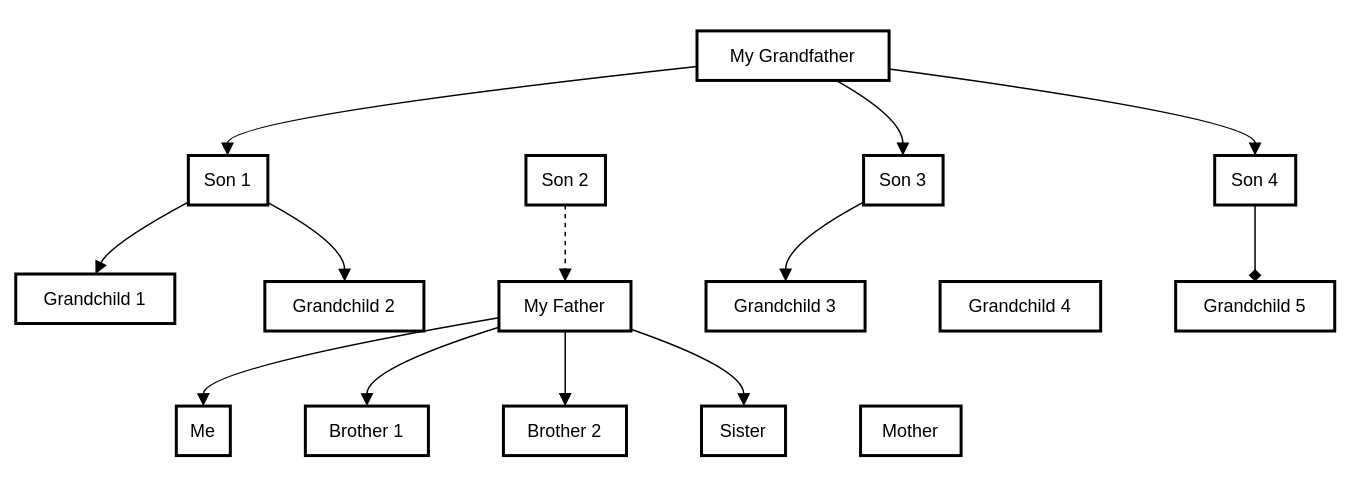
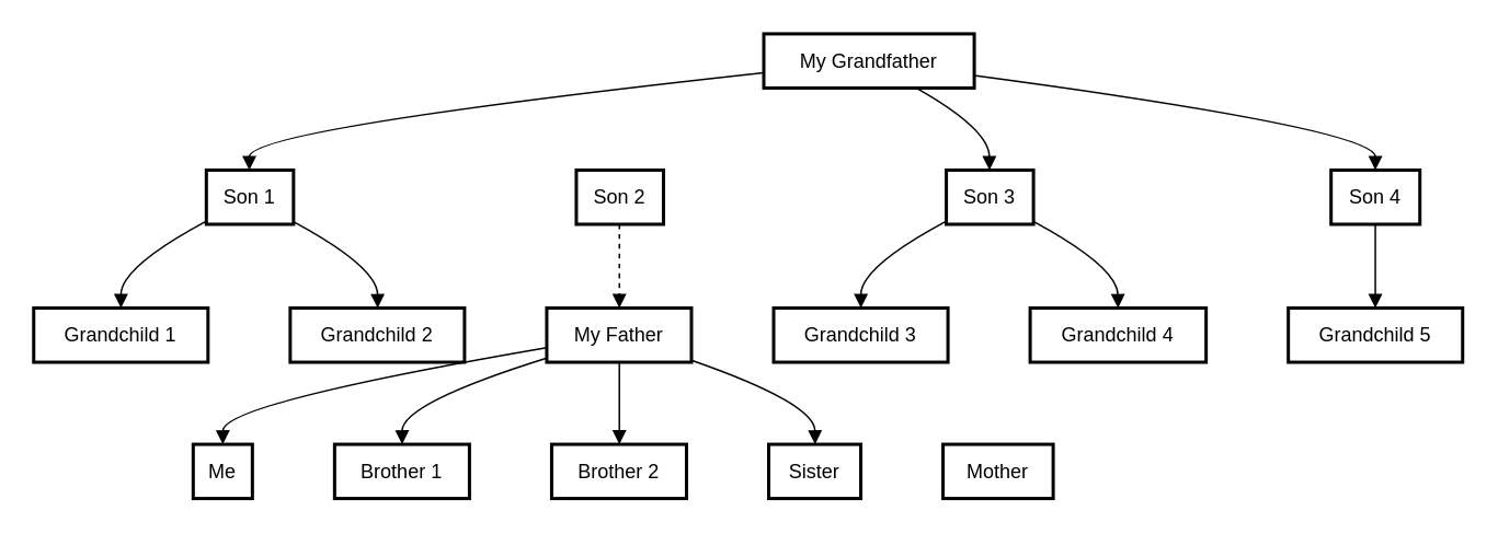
  <mxCell id="0" />
  <mxCell id="1" parent="0" />
  <mxCell id="2" value="My Grandfather" style="whiteSpace=wrap;strokeWidth=2;" vertex="1" parent="1"><mxGeometry x="464" width="128" height="33" as="geometry" y="20" /></mxCell>
  <mxCell id="3" value="Son 1" style="whiteSpace=wrap;strokeWidth=2;" vertex="1" parent="1"><mxGeometry x="125" y="103" width="53" height="33" as="geometry" /></mxCell>
  <mxCell id="4" value="Son 2" style="whiteSpace=wrap;strokeWidth=2;" vertex="1" parent="1"><mxGeometry x="350" y="103" width="53" height="33" as="geometry" /></mxCell>
  <mxCell id="5" value="Son 3" style="whiteSpace=wrap;strokeWidth=2;" vertex="1" parent="1"><mxGeometry x="575" y="103" width="53" height="33" as="geometry" /></mxCell>
  <mxCell id="6" value="Son 4" style="whiteSpace=wrap;strokeWidth=2;" vertex="1" parent="1"><mxGeometry x="809" y="103" width="54" height="33" as="geometry" /></mxCell>
- <mxCell id="7" value="Grandchild 1" style="whiteSpace=wrap;strokeWidth=2;" vertex="1" parent="1"><mxGeometry x="10" y="182" width="106" height="33" as="geometry" /></mxCell>
+ <mxCell id="7" value="Grandchild 1" style="whiteSpace=wrap;strokeWidth=2;" vertex="1" parent="1"><mxGeometry y="187" width="106" height="33" as="geometry" x="20" /></mxCell>
  <mxCell id="8" value="Grandchild 2" style="whiteSpace=wrap;strokeWidth=2;" vertex="1" parent="1"><mxGeometry x="176" y="187" width="106" height="33" as="geometry" /></mxCell>
  <mxCell id="9" value="My Father" style="whiteSpace=wrap;strokeWidth=2;" vertex="1" parent="1"><mxGeometry x="332" y="187" width="88" height="33" as="geometry" /></mxCell>
  <mxCell id="10" value="Grandchild 3" style="whiteSpace=wrap;strokeWidth=2;" vertex="1" parent="1"><mxGeometry x="470" y="187" width="106" height="33" as="geometry" /></mxCell>
  <mxCell id="11" value="Grandchild 4" style="whiteSpace=wrap;strokeWidth=2;" vertex="1" parent="1"><mxGeometry x="626" y="187" width="107" height="33" as="geometry" /></mxCell>
  <mxCell id="12" value="Grandchild 5" style="whiteSpace=wrap;strokeWidth=2;" vertex="1" parent="1"><mxGeometry x="783" y="187" width="106" height="33" as="geometry" /></mxCell>
  <mxCell id="13" value="Me" style="whiteSpace=wrap;strokeWidth=2;" vertex="1" parent="1"><mxGeometry x="117" y="270" width="36" height="33" as="geometry" /></mxCell>
  <mxCell id="14" value="Brother 1" style="whiteSpace=wrap;strokeWidth=2;" vertex="1" parent="1"><mxGeometry x="203" y="270" width="82" height="33" as="geometry" /></mxCell>
  <mxCell id="15" value="Brother 2" style="whiteSpace=wrap;strokeWidth=2;" vertex="1" parent="1"><mxGeometry x="335" y="270" width="82" height="33" as="geometry" /></mxCell>
  <mxCell id="16" value="Sister" style="whiteSpace=wrap;strokeWidth=2;" vertex="1" parent="1"><mxGeometry x="467" y="270" width="56" height="33" as="geometry" /></mxCell>
  <mxCell id="17" value="Mother" style="whiteSpace=wrap;strokeWidth=2;" vertex="1" parent="1"><mxGeometry x="573" y="270" width="67" height="33" as="geometry" /></mxCell>
  <mxCell id="18" value="" style="curved=1;startArrow=none;endArrow=block;exitX=-0.002;exitY=0.721;entryX=0.494;entryY=0.012;" edge="1" parent="1" source="2" target="3"><mxGeometry relative="1" as="geometry"><Array as="points"><mxPoint x="151" y="78" /></Array></mxGeometry></mxCell>
  <mxCell id="19" value="" style="curved=1;startArrow=none;endArrow=block;exitX=0.729;exitY=1.012;entryX=0.496;entryY=0.012;" edge="1" parent="1" source="2" target="5"><mxGeometry relative="1" as="geometry"><Array as="points"><mxPoint x="601" y="78" /></Array></mxGeometry></mxCell>
  <mxCell id="20" value="" style="curved=1;startArrow=none;endArrow=block;exitX=1.0;exitY=0.769;entryX=0.498;entryY=0.012;" edge="1" parent="1" source="2" target="6"><mxGeometry relative="1" as="geometry"><Array as="points"><mxPoint x="836" y="78" /></Array></mxGeometry></mxCell>
  <mxCell id="21" value="" style="curved=1;startArrow=none;endArrow=block;exitX=-0.008;exitY=0.949;entryX=0.501;entryY=-0.006;" edge="1" parent="1" source="3" target="7"><mxGeometry relative="1" as="geometry"><Array as="points"><mxPoint x="73" y="162" /></Array></mxGeometry></mxCell>
  <mxCell id="22" value="" style="curved=1;startArrow=none;endArrow=block;exitX=0.996;exitY=0.949;entryX=0.502;entryY=-0.006;" edge="1" parent="1" source="3" target="8"><mxGeometry relative="1" as="geometry"><Array as="points"><mxPoint x="229" y="162" /></Array></mxGeometry></mxCell>
  <mxCell id="23" value="" style="curved=1;startArrow=none;endArrow=block;exitX=0.494;exitY=1.024;entryX=0.502;entryY=-0.006;dashed=1;" edge="1" parent="1" source="4" target="9"><mxGeometry relative="1" as="geometry"><Array as="points" /></mxGeometry></mxCell>
  <mxCell id="24" value="" style="curved=1;startArrow=none;endArrow=block;exitX=-0.006;exitY=0.948;entryX=0.501;entryY=-0.006;" edge="1" parent="1" source="5" target="10"><mxGeometry relative="1" as="geometry"><Array as="points"><mxPoint x="523" y="162" /></Array></mxGeometry></mxCell>
- <mxCell id="26" value="" style="curved=1;startArrow=none;endArrow=diamond;exitX=0.498;exitY=1.024;entryX=0.499;entryY=-0.006;" edge="1" parent="1" source="6" target="12"><mxGeometry relative="1" as="geometry"><Array as="points" /></mxGeometry></mxCell>
+ <mxCell id="25" value="" style="curved=1;startArrow=none;endArrow=block;exitX=0.999;exitY=0.948;entryX=0.5;entryY=-0.006;" edge="1" parent="1" source="5" target="11"><mxGeometry relative="1" as="geometry"><Array as="points"><mxPoint x="679" y="162" /></Array></mxGeometry></mxCell>
+ <mxCell id="26" value="" style="curved=1;startArrow=none;endArrow=block;exitX=0.498;exitY=1.024;entryX=0.499;entryY=-0.006;" edge="1" parent="1" source="6" target="12"><mxGeometry relative="1" as="geometry"><Array as="points" /></mxGeometry></mxCell>
  <mxCell id="27" value="" style="curved=1;startArrow=none;endArrow=block;exitX=0.004;exitY=0.73;entryX=0.501;entryY=0.006;" edge="1" parent="1" source="9" target="13"><mxGeometry relative="1" as="geometry"><Array as="points"><mxPoint x="135" y="245" /></Array></mxGeometry></mxCell>
  <mxCell id="28" value="" style="curved=1;startArrow=none;endArrow=block;exitX=0.004;exitY=0.919;entryX=0.501;entryY=0.006;" edge="1" parent="1" source="9" target="14"><mxGeometry relative="1" as="geometry"><Array as="points"><mxPoint x="244" y="245" /></Array></mxGeometry></mxCell>
  <mxCell id="29" value="" style="curved=1;startArrow=none;endArrow=block;exitX=0.502;exitY=1.006;entryX=0.502;entryY=0.006;" edge="1" parent="1" source="9" target="15"><mxGeometry relative="1" as="geometry"><Array as="points" /></mxGeometry></mxCell>
  <mxCell id="30" value="" style="curved=1;startArrow=none;endArrow=block;exitX=1.0;exitY=0.965;entryX=0.504;entryY=0.006;" edge="1" parent="1" source="9" target="16"><mxGeometry relative="1" as="geometry"><Array as="points"><mxPoint x="495" y="245" /></Array></mxGeometry></mxCell>
